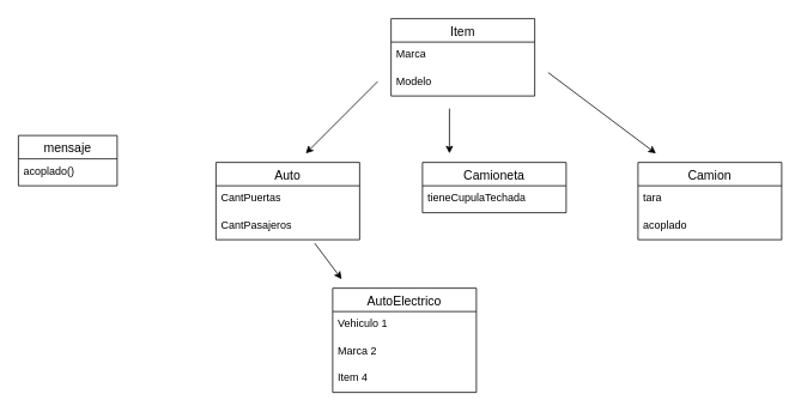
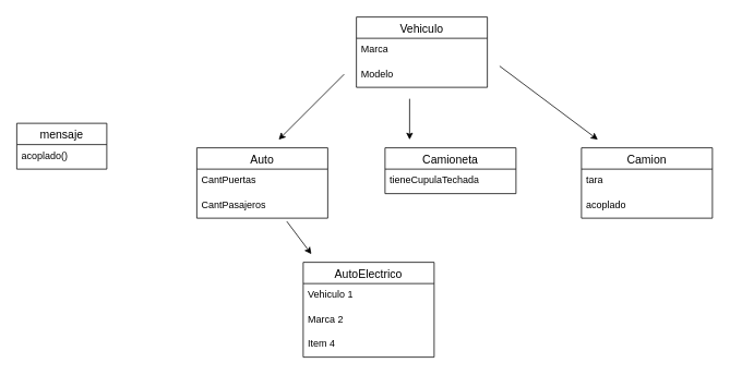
  <mxCell id="0" />
  <mxCell id="1" parent="0" />
- <mxCell id="2" value="Item" style="swimlane;fontStyle=0;childLayout=stackLayout;horizontal=1;startSize=26;horizontalStack=0;resizeParent=1;resizeParentMax=0;resizeLast=0;collapsible=1;marginBottom=0;align=center;fontSize=14;" vertex="1" parent="1"><mxGeometry x="435" y="20" width="160" height="86" as="geometry" /></mxCell>
+ <mxCell id="2" value="Vehiculo" style="swimlane;fontStyle=0;childLayout=stackLayout;horizontal=1;startSize=26;horizontalStack=0;resizeParent=1;resizeParentMax=0;resizeLast=0;collapsible=1;marginBottom=0;align=center;fontSize=14;" vertex="1" parent="1"><mxGeometry x="435" y="20" width="160" height="86" as="geometry" /></mxCell>
  <mxCell id="3" value="Marca" style="text;strokeColor=none;fillColor=none;spacingLeft=4;spacingRight=4;overflow=hidden;rotatable=0;points=[[0,0.5],[1,0.5]];portConstraint=eastwest;fontSize=12;whiteSpace=wrap;html=1;" vertex="1" parent="2"><mxGeometry y="26" width="160" height="30" as="geometry" /></mxCell>
  <mxCell id="4" value="Modelo" style="text;strokeColor=none;fillColor=none;spacingLeft=4;spacingRight=4;overflow=hidden;rotatable=0;points=[[0,0.5],[1,0.5]];portConstraint=eastwest;fontSize=12;whiteSpace=wrap;html=1;" vertex="1" parent="2"><mxGeometry y="56" width="160" height="30" as="geometry" /></mxCell>
  <mxCell id="5" value="Auto" style="swimlane;fontStyle=0;childLayout=stackLayout;horizontal=1;startSize=26;horizontalStack=0;resizeParent=1;resizeParentMax=0;resizeLast=0;collapsible=1;marginBottom=0;align=center;fontSize=14;" vertex="1" parent="1"><mxGeometry x="240" y="180" width="160" height="86" as="geometry" /></mxCell>
  <mxCell id="6" value="CantPuertas" style="text;strokeColor=none;fillColor=none;spacingLeft=4;spacingRight=4;overflow=hidden;rotatable=0;points=[[0,0.5],[1,0.5]];portConstraint=eastwest;fontSize=12;whiteSpace=wrap;html=1;" vertex="1" parent="5"><mxGeometry y="26" width="160" height="30" as="geometry" /></mxCell>
  <mxCell id="7" value="CantPasajeros" style="text;strokeColor=none;fillColor=none;spacingLeft=4;spacingRight=4;overflow=hidden;rotatable=0;points=[[0,0.5],[1,0.5]];portConstraint=eastwest;fontSize=12;whiteSpace=wrap;html=1;" vertex="1" parent="5"><mxGeometry y="56" width="160" height="30" as="geometry" /></mxCell>
  <mxCell id="8" value="Camioneta" style="swimlane;fontStyle=0;childLayout=stackLayout;horizontal=1;startSize=26;horizontalStack=0;resizeParent=1;resizeParentMax=0;resizeLast=0;collapsible=1;marginBottom=0;align=center;fontSize=14;" vertex="1" parent="1"><mxGeometry x="470" y="180" width="160" height="56" as="geometry" /></mxCell>
  <mxCell id="9" value="tieneCupulaTechada" style="text;strokeColor=none;fillColor=none;spacingLeft=4;spacingRight=4;overflow=hidden;rotatable=0;points=[[0,0.5],[1,0.5]];portConstraint=eastwest;fontSize=12;whiteSpace=wrap;html=1;" vertex="1" parent="8"><mxGeometry y="26" width="160" height="30" as="geometry" /></mxCell>
  <mxCell id="10" value="Camion" style="swimlane;fontStyle=0;childLayout=stackLayout;horizontal=1;startSize=26;horizontalStack=0;resizeParent=1;resizeParentMax=0;resizeLast=0;collapsible=1;marginBottom=0;align=center;fontSize=14;" vertex="1" parent="1"><mxGeometry x="710" y="180" width="160" height="86" as="geometry" /></mxCell>
  <mxCell id="11" value="tara" style="text;strokeColor=none;fillColor=none;spacingLeft=4;spacingRight=4;overflow=hidden;rotatable=0;points=[[0,0.5],[1,0.5]];portConstraint=eastwest;fontSize=12;whiteSpace=wrap;html=1;" vertex="1" parent="10"><mxGeometry y="26" width="160" height="30" as="geometry" /></mxCell>
  <mxCell id="12" value="acoplado" style="text;strokeColor=none;fillColor=none;spacingLeft=4;spacingRight=4;overflow=hidden;rotatable=0;points=[[0,0.5],[1,0.5]];portConstraint=eastwest;fontSize=12;whiteSpace=wrap;html=1;" vertex="1" parent="10"><mxGeometry y="56" width="160" height="30" as="geometry" /></mxCell>
  <mxCell id="13" value="" style="endArrow=classic;html=1;rounded=0;" edge="1" parent="1"><mxGeometry width="50" height="50" relative="1" as="geometry"><mxPoint x="420" y="90" as="sourcePoint" /><mxPoint x="340" y="170" as="targetPoint" /></mxGeometry></mxCell>
  <mxCell id="14" value="" style="endArrow=classic;html=1;rounded=0;" edge="1" parent="1"><mxGeometry width="50" height="50" relative="1" as="geometry"><mxPoint x="500" y="120" as="sourcePoint" /><mxPoint x="500" y="170" as="targetPoint" /></mxGeometry></mxCell>
  <mxCell id="15" value="" style="endArrow=classic;html=1;rounded=0;" edge="1" parent="1"><mxGeometry width="50" height="50" relative="1" as="geometry"><mxPoint x="610" y="80" as="sourcePoint" /><mxPoint x="730" y="170" as="targetPoint" /></mxGeometry></mxCell>
  <mxCell id="16" value="AutoElectrico" style="swimlane;fontStyle=0;childLayout=stackLayout;horizontal=1;startSize=26;horizontalStack=0;resizeParent=1;resizeParentMax=0;resizeLast=0;collapsible=1;marginBottom=0;align=center;fontSize=14;" vertex="1" parent="1"><mxGeometry x="370" y="320" width="160" height="116" as="geometry" /></mxCell>
  <mxCell id="17" value="Vehiculo 1" style="text;strokeColor=none;fillColor=none;spacingLeft=4;spacingRight=4;overflow=hidden;rotatable=0;points=[[0,0.5],[1,0.5]];portConstraint=eastwest;fontSize=12;whiteSpace=wrap;html=1;" vertex="1" parent="16"><mxGeometry y="26" width="160" height="30" as="geometry" /></mxCell>
  <mxCell id="18" value="Marca 2" style="text;strokeColor=none;fillColor=none;spacingLeft=4;spacingRight=4;overflow=hidden;rotatable=0;points=[[0,0.5],[1,0.5]];portConstraint=eastwest;fontSize=12;whiteSpace=wrap;html=1;" vertex="1" parent="16"><mxGeometry y="56" width="160" height="30" as="geometry" /></mxCell>
  <mxCell id="19" value="Item 4" style="text;strokeColor=none;fillColor=none;spacingLeft=4;spacingRight=4;overflow=hidden;rotatable=0;points=[[0,0.5],[1,0.5]];portConstraint=eastwest;fontSize=12;whiteSpace=wrap;html=1;" vertex="1" parent="16"><mxGeometry y="86" width="160" height="30" as="geometry" /></mxCell>
  <mxCell id="20" value="" style="endArrow=classic;html=1;rounded=0;" edge="1" parent="1"><mxGeometry width="50" height="50" relative="1" as="geometry"><mxPoint x="350" y="270" as="sourcePoint" /><mxPoint x="380" y="310" as="targetPoint" /></mxGeometry></mxCell>
  <mxCell id="21" value="mensaje" style="swimlane;fontStyle=0;childLayout=stackLayout;horizontal=1;startSize=26;horizontalStack=0;resizeParent=1;resizeParentMax=0;resizeLast=0;collapsible=1;marginBottom=0;align=center;fontSize=14;" vertex="1" parent="1"><mxGeometry x="20" y="150" width="110" height="56" as="geometry" /></mxCell>
  <mxCell id="22" value="acoplado()" style="text;strokeColor=none;fillColor=none;spacingLeft=4;spacingRight=4;overflow=hidden;rotatable=0;points=[[0,0.5],[1,0.5]];portConstraint=eastwest;fontSize=12;whiteSpace=wrap;html=1;" vertex="1" parent="21"><mxGeometry y="26" width="110" height="30" as="geometry" /></mxCell>
